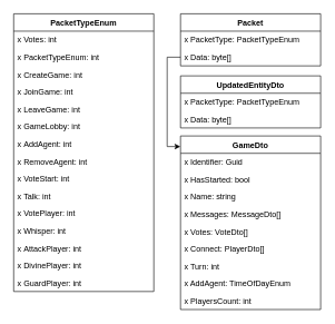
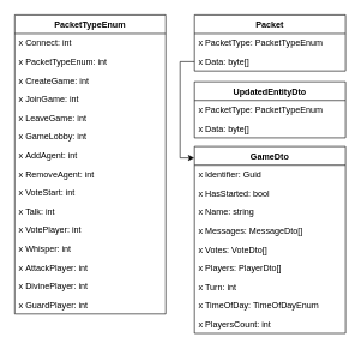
  <mxCell id="0" />
  <mxCell id="1" parent="0" />
  <mxCell id="2" value="Packet" style="swimlane;fontStyle=1;align=center;verticalAlign=top;childLayout=stackLayout;horizontal=1;startSize=26;horizontalStack=0;resizeParent=1;resizeParentMax=0;resizeLast=0;collapsible=1;marginBottom=0;" parent="1" vertex="1"><mxGeometry x="270" y="20" width="210" height="78" as="geometry" /></mxCell>
  <mxCell id="3" value="x PacketType: PacketTypeEnum&#10;" style="text;strokeColor=none;fillColor=none;align=left;verticalAlign=top;spacingLeft=4;spacingRight=4;overflow=hidden;rotatable=0;points=[[0,0.5],[1,0.5]];portConstraint=eastwest;" parent="2" vertex="1"><mxGeometry y="26" width="210" height="26" as="geometry" /></mxCell>
  <mxCell id="4" value="x Data: byte[]&#10;" style="text;strokeColor=none;fillColor=none;align=left;verticalAlign=top;spacingLeft=4;spacingRight=4;overflow=hidden;rotatable=0;points=[[0,0.5],[1,0.5]];portConstraint=eastwest;" parent="2" vertex="1"><mxGeometry y="52" width="210" height="26" as="geometry" /></mxCell>
  <mxCell id="5" value="PacketTypeEnum" style="swimlane;fontStyle=1;align=center;verticalAlign=top;childLayout=stackLayout;horizontal=1;startSize=26;horizontalStack=0;resizeParent=1;resizeParentMax=0;resizeLast=0;collapsible=1;marginBottom=0;" parent="1" vertex="1"><mxGeometry x="20" y="20" width="210" height="416" as="geometry" /></mxCell>
- <mxCell id="6" value="x Votes: int&#10;" style="text;strokeColor=none;fillColor=none;align=left;verticalAlign=top;spacingLeft=4;spacingRight=4;overflow=hidden;rotatable=0;points=[[0,0.5],[1,0.5]];portConstraint=eastwest;" parent="5" vertex="1"><mxGeometry y="26" width="210" height="26" as="geometry" /></mxCell>
+ <mxCell id="6" value="x Connect: int&#10;" style="text;strokeColor=none;fillColor=none;align=left;verticalAlign=top;spacingLeft=4;spacingRight=4;overflow=hidden;rotatable=0;points=[[0,0.5],[1,0.5]];portConstraint=eastwest;" parent="5" vertex="1"><mxGeometry y="26" width="210" height="26" as="geometry" /></mxCell>
  <mxCell id="7" value="x PacketTypeEnum: int&#10;" style="text;strokeColor=none;fillColor=none;align=left;verticalAlign=top;spacingLeft=4;spacingRight=4;overflow=hidden;rotatable=0;points=[[0,0.5],[1,0.5]];portConstraint=eastwest;" parent="5" vertex="1"><mxGeometry y="52" width="210" height="26" as="geometry" /></mxCell>
  <mxCell id="8" value="x CreateGame: int&#10;" style="text;strokeColor=none;fillColor=none;align=left;verticalAlign=top;spacingLeft=4;spacingRight=4;overflow=hidden;rotatable=0;points=[[0,0.5],[1,0.5]];portConstraint=eastwest;" parent="5" vertex="1"><mxGeometry y="78" width="210" height="26" as="geometry" /></mxCell>
  <mxCell id="9" value="x JoinGame: int&#10;" style="text;strokeColor=none;fillColor=none;align=left;verticalAlign=top;spacingLeft=4;spacingRight=4;overflow=hidden;rotatable=0;points=[[0,0.5],[1,0.5]];portConstraint=eastwest;" parent="5" vertex="1"><mxGeometry y="104" width="210" height="26" as="geometry" /></mxCell>
  <mxCell id="10" value="x LeaveGame: int&#10;" style="text;strokeColor=none;fillColor=none;align=left;verticalAlign=top;spacingLeft=4;spacingRight=4;overflow=hidden;rotatable=0;points=[[0,0.5],[1,0.5]];portConstraint=eastwest;" parent="5" vertex="1"><mxGeometry y="130" width="210" height="26" as="geometry" /></mxCell>
  <mxCell id="11" value="x GameLobby: int&#10;" style="text;strokeColor=none;fillColor=none;align=left;verticalAlign=top;spacingLeft=4;spacingRight=4;overflow=hidden;rotatable=0;points=[[0,0.5],[1,0.5]];portConstraint=eastwest;" parent="5" vertex="1"><mxGeometry y="156" width="210" height="26" as="geometry" /></mxCell>
  <mxCell id="12" value="x AddAgent: int&#10;" style="text;strokeColor=none;fillColor=none;align=left;verticalAlign=top;spacingLeft=4;spacingRight=4;overflow=hidden;rotatable=0;points=[[0,0.5],[1,0.5]];portConstraint=eastwest;" parent="5" vertex="1"><mxGeometry y="182" width="210" height="26" as="geometry" /></mxCell>
  <mxCell id="13" value="x RemoveAgent: int&#10;" style="text;strokeColor=none;fillColor=none;align=left;verticalAlign=top;spacingLeft=4;spacingRight=4;overflow=hidden;rotatable=0;points=[[0,0.5],[1,0.5]];portConstraint=eastwest;" parent="5" vertex="1"><mxGeometry y="208" width="210" height="26" as="geometry" /></mxCell>
  <mxCell id="14" value="x VoteStart: int&#10;" style="text;strokeColor=none;fillColor=none;align=left;verticalAlign=top;spacingLeft=4;spacingRight=4;overflow=hidden;rotatable=0;points=[[0,0.5],[1,0.5]];portConstraint=eastwest;" parent="5" vertex="1"><mxGeometry y="234" width="210" height="26" as="geometry" /></mxCell>
  <mxCell id="15" value="x Talk: int&#10;" style="text;strokeColor=none;fillColor=none;align=left;verticalAlign=top;spacingLeft=4;spacingRight=4;overflow=hidden;rotatable=0;points=[[0,0.5],[1,0.5]];portConstraint=eastwest;" parent="5" vertex="1"><mxGeometry y="260" width="210" height="26" as="geometry" /></mxCell>
  <mxCell id="16" value="x VotePlayer: int&#10;" style="text;strokeColor=none;fillColor=none;align=left;verticalAlign=top;spacingLeft=4;spacingRight=4;overflow=hidden;rotatable=0;points=[[0,0.5],[1,0.5]];portConstraint=eastwest;" parent="5" vertex="1"><mxGeometry y="286" width="210" height="26" as="geometry" /></mxCell>
  <mxCell id="17" value="x Whisper: int&#10;" style="text;strokeColor=none;fillColor=none;align=left;verticalAlign=top;spacingLeft=4;spacingRight=4;overflow=hidden;rotatable=0;points=[[0,0.5],[1,0.5]];portConstraint=eastwest;" parent="5" vertex="1"><mxGeometry y="312" width="210" height="26" as="geometry" /></mxCell>
  <mxCell id="18" value="x AttackPlayer: int&#10;" style="text;strokeColor=none;fillColor=none;align=left;verticalAlign=top;spacingLeft=4;spacingRight=4;overflow=hidden;rotatable=0;points=[[0,0.5],[1,0.5]];portConstraint=eastwest;" parent="5" vertex="1"><mxGeometry y="338" width="210" height="26" as="geometry" /></mxCell>
  <mxCell id="19" value="x DivinePlayer: int&#10;" style="text;strokeColor=none;fillColor=none;align=left;verticalAlign=top;spacingLeft=4;spacingRight=4;overflow=hidden;rotatable=0;points=[[0,0.5],[1,0.5]];portConstraint=eastwest;" parent="5" vertex="1"><mxGeometry y="364" width="210" height="26" as="geometry" /></mxCell>
  <mxCell id="20" value="x GuardPlayer: int&#10;" style="text;strokeColor=none;fillColor=none;align=left;verticalAlign=top;spacingLeft=4;spacingRight=4;overflow=hidden;rotatable=0;points=[[0,0.5],[1,0.5]];portConstraint=eastwest;" parent="5" vertex="1"><mxGeometry y="390" width="210" height="26" as="geometry" /></mxCell>
  <mxCell id="21" value="GameDto" style="swimlane;fontStyle=1;align=center;verticalAlign=top;childLayout=stackLayout;horizontal=1;startSize=26;horizontalStack=0;resizeParent=1;resizeParentMax=0;resizeLast=0;collapsible=1;marginBottom=0;" parent="1" vertex="1"><mxGeometry x="270" y="203" width="210" height="260" as="geometry" /></mxCell>
  <mxCell id="22" value="x Identifier: Guid" style="text;strokeColor=none;fillColor=none;align=left;verticalAlign=top;spacingLeft=4;spacingRight=4;overflow=hidden;rotatable=0;points=[[0,0.5],[1,0.5]];portConstraint=eastwest;" parent="21" vertex="1"><mxGeometry y="26" width="210" height="26" as="geometry" /></mxCell>
  <mxCell id="23" value="x HasStarted: bool" style="text;strokeColor=none;fillColor=none;align=left;verticalAlign=top;spacingLeft=4;spacingRight=4;overflow=hidden;rotatable=0;points=[[0,0.5],[1,0.5]];portConstraint=eastwest;" parent="21" vertex="1"><mxGeometry y="52" width="210" height="26" as="geometry" /></mxCell>
  <mxCell id="24" value="x Name: string" style="text;strokeColor=none;fillColor=none;align=left;verticalAlign=top;spacingLeft=4;spacingRight=4;overflow=hidden;rotatable=0;points=[[0,0.5],[1,0.5]];portConstraint=eastwest;" parent="21" vertex="1"><mxGeometry y="78" width="210" height="26" as="geometry" /></mxCell>
  <mxCell id="25" value="x Messages: MessageDto[]" style="text;strokeColor=none;fillColor=none;align=left;verticalAlign=top;spacingLeft=4;spacingRight=4;overflow=hidden;rotatable=0;points=[[0,0.5],[1,0.5]];portConstraint=eastwest;" parent="21" vertex="1"><mxGeometry y="104" width="210" height="26" as="geometry" /></mxCell>
  <mxCell id="26" value="x Votes: VoteDto[]" style="text;strokeColor=none;fillColor=none;align=left;verticalAlign=top;spacingLeft=4;spacingRight=4;overflow=hidden;rotatable=0;points=[[0,0.5],[1,0.5]];portConstraint=eastwest;" parent="21" vertex="1"><mxGeometry y="130" width="210" height="26" as="geometry" /></mxCell>
- <mxCell id="27" value="x Connect: PlayerDto[]" style="text;strokeColor=none;fillColor=none;align=left;verticalAlign=top;spacingLeft=4;spacingRight=4;overflow=hidden;rotatable=0;points=[[0,0.5],[1,0.5]];portConstraint=eastwest;" parent="21" vertex="1"><mxGeometry y="156" width="210" height="26" as="geometry" /></mxCell>
+ <mxCell id="27" value="x Players: PlayerDto[]" style="text;strokeColor=none;fillColor=none;align=left;verticalAlign=top;spacingLeft=4;spacingRight=4;overflow=hidden;rotatable=0;points=[[0,0.5],[1,0.5]];portConstraint=eastwest;" parent="21" vertex="1"><mxGeometry y="156" width="210" height="26" as="geometry" /></mxCell>
  <mxCell id="28" value="x Turn: int" style="text;strokeColor=none;fillColor=none;align=left;verticalAlign=top;spacingLeft=4;spacingRight=4;overflow=hidden;rotatable=0;points=[[0,0.5],[1,0.5]];portConstraint=eastwest;" parent="21" vertex="1"><mxGeometry y="182" width="210" height="26" as="geometry" /></mxCell>
- <mxCell id="29" value="x AddAgent: TimeOfDayEnum" style="text;strokeColor=none;fillColor=none;align=left;verticalAlign=top;spacingLeft=4;spacingRight=4;overflow=hidden;rotatable=0;points=[[0,0.5],[1,0.5]];portConstraint=eastwest;" parent="21" vertex="1"><mxGeometry y="208" width="210" height="26" as="geometry" /></mxCell>
+ <mxCell id="29" value="x TimeOfDay: TimeOfDayEnum" style="text;strokeColor=none;fillColor=none;align=left;verticalAlign=top;spacingLeft=4;spacingRight=4;overflow=hidden;rotatable=0;points=[[0,0.5],[1,0.5]];portConstraint=eastwest;" parent="21" vertex="1"><mxGeometry y="208" width="210" height="26" as="geometry" /></mxCell>
  <mxCell id="30" value="x PlayersCount: int" style="text;strokeColor=none;fillColor=none;align=left;verticalAlign=top;spacingLeft=4;spacingRight=4;overflow=hidden;rotatable=0;points=[[0,0.5],[1,0.5]];portConstraint=eastwest;" parent="21" vertex="1"><mxGeometry y="234" width="210" height="26" as="geometry" /></mxCell>
  <mxCell id="31" style="edgeStyle=orthogonalEdgeStyle;rounded=0;orthogonalLoop=1;jettySize=auto;html=1;entryX=-0.001;entryY=0.061;entryDx=0;entryDy=0;entryPerimeter=0;" parent="1" source="4" target="21" edge="1"><mxGeometry relative="1" as="geometry" /></mxCell>
  <mxCell id="32" value="UpdatedEntityDto" style="swimlane;fontStyle=1;align=center;verticalAlign=top;childLayout=stackLayout;horizontal=1;startSize=26;horizontalStack=0;resizeParent=1;resizeParentMax=0;resizeLast=0;collapsible=1;marginBottom=0;" vertex="1" parent="1"><mxGeometry x="270" y="113" width="210" height="78" as="geometry" /></mxCell>
  <mxCell id="33" value="x PacketType: PacketTypeEnum&#10;" style="text;strokeColor=none;fillColor=none;align=left;verticalAlign=top;spacingLeft=4;spacingRight=4;overflow=hidden;rotatable=0;points=[[0,0.5],[1,0.5]];portConstraint=eastwest;" vertex="1" parent="32"><mxGeometry y="26" width="210" height="26" as="geometry" /></mxCell>
  <mxCell id="34" value="x Data: byte[]&#10;" style="text;strokeColor=none;fillColor=none;align=left;verticalAlign=top;spacingLeft=4;spacingRight=4;overflow=hidden;rotatable=0;points=[[0,0.5],[1,0.5]];portConstraint=eastwest;" vertex="1" parent="32"><mxGeometry y="52" width="210" height="26" as="geometry" /></mxCell>
